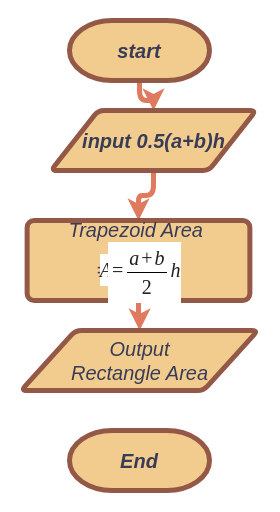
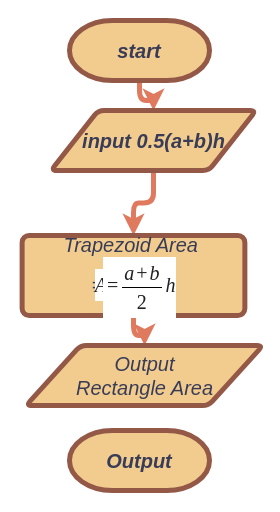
  <mxCell id="0" />
  <mxCell id="1" parent="0" />
  <mxCell id="2" value="" style="edgeStyle=orthogonalEdgeStyle;rounded=1;orthogonalLoop=1;jettySize=auto;html=1;labelBackgroundColor=none;strokeColor=#E07A5F;fontColor=default;strokeWidth=5;" edge="1" parent="1" source="3" target="5"><mxGeometry relative="1" as="geometry" /></mxCell>
  <mxCell id="3" value="start" style="strokeWidth=5;html=1;shape=mxgraph.flowchart.terminator;whiteSpace=wrap;fontSize=20;fontStyle=3;horizontal=1;verticalAlign=middle;align=center;labelBackgroundColor=none;fillColor=#F2CC8F;strokeColor=#945847;fontColor=#393C56;rounded=1;perimeterSpacing=0;gradientColor=none;fillStyle=auto;gradientDirection=radial;" vertex="1" parent="1"><mxGeometry x="69" y="20" width="140" height="60" as="geometry" /></mxCell>
  <mxCell id="4" value="" style="edgeStyle=orthogonalEdgeStyle;rounded=1;orthogonalLoop=1;jettySize=auto;html=1;labelBackgroundColor=none;strokeColor=#E07A5F;fontColor=default;strokeWidth=5;" edge="1" parent="1" source="5" target="7"><mxGeometry relative="1" as="geometry" /></mxCell>
  <mxCell id="5" value="input 0.5(a+b)h" style="shape=parallelogram;html=1;strokeWidth=5;perimeter=parallelogramPerimeter;whiteSpace=wrap;rounded=1;arcSize=12;size=0.23;fontSize=20;fontStyle=3;labelBackgroundColor=none;fillColor=#F2CC8F;strokeColor=#945847;fontColor=#393C56;perimeterSpacing=0;gradientColor=none;fillStyle=auto;gradientDirection=radial;" vertex="1" parent="1"><mxGeometry x="50.5" y="110" width="205" height="60" as="geometry" /></mxCell>
  <mxCell id="6" value="" style="edgeStyle=orthogonalEdgeStyle;rounded=1;orthogonalLoop=1;jettySize=auto;html=1;labelBackgroundColor=none;strokeColor=#E07A5F;fontColor=default;strokeWidth=5;" edge="1" parent="1" source="7" target="8"><mxGeometry relative="1" as="geometry" /></mxCell>
- <mxCell id="7" value="&lt;font style=&quot;font-size: 20px;&quot;&gt;Trapezoid Area&amp;nbsp;&lt;/font&gt;&lt;div&gt;&lt;font style=&quot;font-size: 20px;&quot;&gt;=&lt;/font&gt;&lt;span style=&quot;background-color: initial;&quot;&gt;&amp;nbsp;&lt;/span&gt;&lt;div style=&quot;display: inline-block; position: relative; transition: color 0.05s ease-in-out 0s; margin: -4px -4px -4px -14px; padding: 4px 0px; text-wrap: nowrap; color: rgb(32, 33, 36); font-family: STIXGeneral, Georgia; text-align: start; background-color: rgb(255, 255, 255);&quot; data-var=&quot;A&quot; class=&quot;lr-fy-el lr-fy-eq-elem&quot;&gt;A&lt;/div&gt;&lt;div style=&quot;display: inline-block; position: relative; transition: color 0.05s ease-in-out 0s; padding: 4px 0px; text-wrap: nowrap; color: rgb(32, 33, 36); font-family: STIXGeneral, Georgia; font-style: normal; text-align: start; background-color: rgb(255, 255, 255);&quot; class=&quot;lr-fy-eq-elem lr-fy-eq-add&quot;&gt;&lt;div style=&quot;display: inline-block; position: relative; transition: color 0.05s ease-in-out 0s; margin-left: 0.2em; margin-right: 0.2em;&quot; class=&quot;lr-fy-eq-elem lr-fy-eq-add&quot;&gt;=&lt;/div&gt;&lt;div style=&quot;display: inline-block; position: relative; transition: color 0.05s ease-in-out 0s; margin-top: -1px; margin-bottom: 0px;&quot; class=&quot;lr-fy-eq-elem&quot; data-ver=&quot;0&quot; data-var=&quot;A&quot; data-lr-op=&quot;ipar&quot;&gt;&lt;div style=&quot;display: inline-block; position: relative; transition: color 0.05s ease-in-out 0s;&quot; class=&quot;lr-fy-eq-elem&quot; data-lr-op=&quot;imul&quot;&gt;&lt;div style=&quot;display: inline-block; position: relative; transition: color 0.05s ease-in-out 0s; text-align: center; vertical-align: middle;&quot; class=&quot;lr-fy-eq-elem&quot; data-lr-op=&quot;div&quot;&gt;&lt;div style=&quot;display: inline-block; position: relative; transition: color 0.05s ease-in-out 0s; margin-top: 1px;&quot; class=&quot;lr-fy-eq-elem&quot; data-lr-op=&quot;ipar&quot;&gt;&lt;div style=&quot;display: inline-block; position: relative; transition: color 0.05s ease-in-out 0s;&quot; class=&quot;lr-fy-eq-elem&quot; data-lr-op=&quot;plus&quot;&gt;&lt;div style=&quot;display: inline-block; position: relative; transition: color 0.05s ease-in-out 0s; margin: -4px; padding: 4px; font-style: italic; cursor: pointer;&quot; role=&quot;link&quot; data-var=&quot;a&quot; class=&quot;lr-fy-el lr-fy-eq-elem&quot;&gt;a&lt;/div&gt;&lt;div style=&quot;display: inline-block; position: relative; transition: color 0.05s ease-in-out 0s; margin-left: 0.1em; margin-right: 0.1em;&quot; class=&quot;lr-fy-eq-elem lr-fy-eq-add&quot;&gt;+&lt;/div&gt;&lt;div style=&quot;display: inline-block; position: relative; transition: color 0.05s ease-in-out 0s; margin: -4px; padding: 4px; font-style: italic; cursor: pointer;&quot; role=&quot;link&quot; data-var=&quot;b&quot; class=&quot;lr-fy-el lr-fy-eq-elem&quot;&gt;b&lt;/div&gt;&lt;/div&gt;&lt;/div&gt;&lt;div style=&quot;width: 39.422px; height: 1px; background-color: black; margin-top: 2px; margin-bottom: 2px;&quot; class=&quot;lr-fy-eq-add&quot;&gt;&lt;/div&gt;&lt;div style=&quot;display: inline-block; position: relative; transition: color 0.05s ease-in-out 0s; font-family: STIXGeneral, Times, &amp;quot;Times New Roman&amp;quot;, serif;&quot; class=&quot;lr-fy-ecv lr-fy-eq-elem&quot;&gt;2&lt;/div&gt;&lt;/div&gt;&lt;div style=&quot;display: inline-block; position: relative; transition: color 0.05s ease-in-out 0s; margin-left: 0.2em;&quot; class=&quot;lr-fy-eq-elem lr-fy-eq-add&quot;&gt;&lt;/div&gt;&lt;div style=&quot;display: inline-block; position: relative; transition: color 0.05s ease-in-out 0s; margin: -4px; padding: 4px; font-style: italic; cursor: pointer;&quot; role=&quot;link&quot; data-var=&quot;h&quot; class=&quot;lr-fy-el lr-fy-eq-elem&quot;&gt;h&lt;/div&gt;&lt;/div&gt;&lt;/div&gt;&lt;/div&gt;&lt;/div&gt;" style="rounded=1;whiteSpace=wrap;html=1;absoluteArcSize=1;arcSize=14;strokeWidth=5;fontSize=20;fontStyle=2;labelBackgroundColor=none;fillColor=#F2CC8F;strokeColor=#945847;fontColor=#393C56;glass=0;shadow=0;perimeterSpacing=0;gradientColor=none;fillStyle=auto;gradientDirection=radial;" vertex="1" parent="1"><mxGeometry x="26.62" y="220" width="222.75" height="80" as="geometry" /></mxCell>
- <mxCell id="8" value="&lt;font style=&quot;font-size: 20px;&quot;&gt;&lt;i&gt;Output&lt;/i&gt;&lt;/font&gt;&lt;div style=&quot;font-size: 20px;&quot;&gt;&lt;font style=&quot;font-size: 20px;&quot;&gt;&lt;i&gt;Rectangle Area&lt;/i&gt;&lt;/font&gt;&lt;/div&gt;" style="shape=parallelogram;html=1;strokeWidth=5;perimeter=parallelogramPerimeter;whiteSpace=wrap;rounded=1;arcSize=12;size=0.23;labelBackgroundColor=none;fillColor=#F2CC8F;strokeColor=#945847;fontColor=#393C56;perimeterSpacing=0;gradientColor=none;fillStyle=auto;gradientDirection=radial;" vertex="1" parent="1"><mxGeometry x="20.56" y="330" width="236.88" height="60" as="geometry" /></mxCell>
- <mxCell id="9" value="End" style="strokeWidth=5;html=1;shape=mxgraph.flowchart.terminator;whiteSpace=wrap;fontSize=20;fontStyle=3;horizontal=1;verticalAlign=middle;align=center;labelBackgroundColor=none;fillColor=#F2CC8F;strokeColor=#945847;fontColor=#393C56;rounded=1;perimeterSpacing=0;gradientColor=none;fillStyle=auto;gradientDirection=radial;" vertex="1" parent="1"><mxGeometry x="69" y="430" width="140" height="60" as="geometry" /></mxCell>
+ <mxCell id="7" value="&lt;font style=&quot;font-size: 20px;&quot;&gt;Trapezoid Area&amp;nbsp;&lt;/font&gt;&lt;div&gt;&lt;font style=&quot;font-size: 20px;&quot;&gt;=&lt;/font&gt;&lt;span style=&quot;background-color: initial;&quot;&gt;&amp;nbsp;&lt;/span&gt;&lt;div style=&quot;display: inline-block; position: relative; transition: color 0.05s ease-in-out 0s; margin: -4px -4px -4px -14px; padding: 4px 0px; text-wrap: nowrap; color: rgb(32, 33, 36); font-family: STIXGeneral, Georgia; text-align: start; background-color: rgb(255, 255, 255);&quot; data-var=&quot;A&quot; class=&quot;lr-fy-el lr-fy-eq-elem&quot;&gt;A&lt;/div&gt;&lt;div style=&quot;display: inline-block; position: relative; transition: color 0.05s ease-in-out 0s; padding: 4px 0px; text-wrap: nowrap; color: rgb(32, 33, 36); font-family: STIXGeneral, Georgia; font-style: normal; text-align: start; background-color: rgb(255, 255, 255);&quot; class=&quot;lr-fy-eq-elem lr-fy-eq-add&quot;&gt;&lt;div style=&quot;display: inline-block; position: relative; transition: color 0.05s ease-in-out 0s; margin-left: 0.2em; margin-right: 0.2em;&quot; class=&quot;lr-fy-eq-elem lr-fy-eq-add&quot;&gt;=&lt;/div&gt;&lt;div style=&quot;display: inline-block; position: relative; transition: color 0.05s ease-in-out 0s; margin-top: -1px; margin-bottom: 0px;&quot; class=&quot;lr-fy-eq-elem&quot; data-ver=&quot;0&quot; data-var=&quot;A&quot; data-lr-op=&quot;ipar&quot;&gt;&lt;div style=&quot;display: inline-block; position: relative; transition: color 0.05s ease-in-out 0s;&quot; class=&quot;lr-fy-eq-elem&quot; data-lr-op=&quot;imul&quot;&gt;&lt;div style=&quot;display: inline-block; position: relative; transition: color 0.05s ease-in-out 0s; text-align: center; vertical-align: middle;&quot; class=&quot;lr-fy-eq-elem&quot; data-lr-op=&quot;div&quot;&gt;&lt;div style=&quot;display: inline-block; position: relative; transition: color 0.05s ease-in-out 0s; margin-top: 1px;&quot; class=&quot;lr-fy-eq-elem&quot; data-lr-op=&quot;ipar&quot;&gt;&lt;div style=&quot;display: inline-block; position: relative; transition: color 0.05s ease-in-out 0s;&quot; class=&quot;lr-fy-eq-elem&quot; data-lr-op=&quot;plus&quot;&gt;&lt;div style=&quot;display: inline-block; position: relative; transition: color 0.05s ease-in-out 0s; margin: -4px; padding: 4px; font-style: italic; cursor: pointer;&quot; role=&quot;link&quot; data-var=&quot;a&quot; class=&quot;lr-fy-el lr-fy-eq-elem&quot;&gt;a&lt;/div&gt;&lt;div style=&quot;display: inline-block; position: relative; transition: color 0.05s ease-in-out 0s; margin-left: 0.1em; margin-right: 0.1em;&quot; class=&quot;lr-fy-eq-elem lr-fy-eq-add&quot;&gt;+&lt;/div&gt;&lt;div style=&quot;display: inline-block; position: relative; transition: color 0.05s ease-in-out 0s; margin: -4px; padding: 4px; font-style: italic; cursor: pointer;&quot; role=&quot;link&quot; data-var=&quot;b&quot; class=&quot;lr-fy-el lr-fy-eq-elem&quot;&gt;b&lt;/div&gt;&lt;/div&gt;&lt;/div&gt;&lt;div style=&quot;width: 39.422px; height: 1px; background-color: black; margin-top: 2px; margin-bottom: 2px;&quot; class=&quot;lr-fy-eq-add&quot;&gt;&lt;/div&gt;&lt;div style=&quot;display: inline-block; position: relative; transition: color 0.05s ease-in-out 0s; font-family: STIXGeneral, Times, &amp;quot;Times New Roman&amp;quot;, serif;&quot; class=&quot;lr-fy-ecv lr-fy-eq-elem&quot;&gt;2&lt;/div&gt;&lt;/div&gt;&lt;div style=&quot;display: inline-block; position: relative; transition: color 0.05s ease-in-out 0s; margin-left: 0.2em;&quot; class=&quot;lr-fy-eq-elem lr-fy-eq-add&quot;&gt;&lt;/div&gt;&lt;div style=&quot;display: inline-block; position: relative; transition: color 0.05s ease-in-out 0s; margin: -4px; padding: 4px; font-style: italic; cursor: pointer;&quot; role=&quot;link&quot; data-var=&quot;h&quot; class=&quot;lr-fy-el lr-fy-eq-elem&quot;&gt;h&lt;/div&gt;&lt;/div&gt;&lt;/div&gt;&lt;/div&gt;&lt;/div&gt;" style="rounded=1;whiteSpace=wrap;html=1;absoluteArcSize=1;arcSize=14;strokeWidth=5;fontSize=20;fontStyle=2;labelBackgroundColor=none;fillColor=#F2CC8F;strokeColor=#945847;fontColor=#393C56;glass=0;shadow=0;perimeterSpacing=0;gradientColor=none;fillStyle=auto;gradientDirection=radial;" vertex="1" parent="1"><mxGeometry x="21.62" y="235" width="222.75" height="80" as="geometry" /></mxCell>
+ <mxCell id="8" value="&lt;font style=&quot;font-size: 20px;&quot;&gt;&lt;i&gt;Output&lt;/i&gt;&lt;/font&gt;&lt;div style=&quot;font-size: 20px;&quot;&gt;&lt;font style=&quot;font-size: 20px;&quot;&gt;&lt;i&gt;Rectangle Area&lt;/i&gt;&lt;/font&gt;&lt;/div&gt;" style="shape=parallelogram;html=1;strokeWidth=5;perimeter=parallelogramPerimeter;whiteSpace=wrap;rounded=1;arcSize=12;size=0.23;labelBackgroundColor=none;fillColor=#F2CC8F;strokeColor=#945847;fontColor=#393C56;perimeterSpacing=0;gradientColor=none;fillStyle=auto;gradientDirection=radial;" vertex="1" parent="1"><mxGeometry x="25.56" y="345" width="236.88" height="60" as="geometry" /></mxCell>
+ <mxCell id="9" value="Output" style="strokeWidth=5;html=1;shape=mxgraph.flowchart.terminator;whiteSpace=wrap;fontSize=20;fontStyle=3;horizontal=1;verticalAlign=middle;align=center;labelBackgroundColor=none;fillColor=#F2CC8F;strokeColor=#945847;fontColor=#393C56;rounded=1;perimeterSpacing=0;gradientColor=none;fillStyle=auto;gradientDirection=radial;" vertex="1" parent="1"><mxGeometry x="69" y="430" width="140" height="60" as="geometry" /></mxCell>
